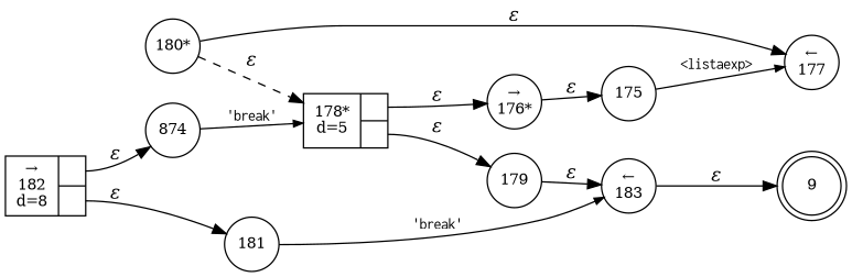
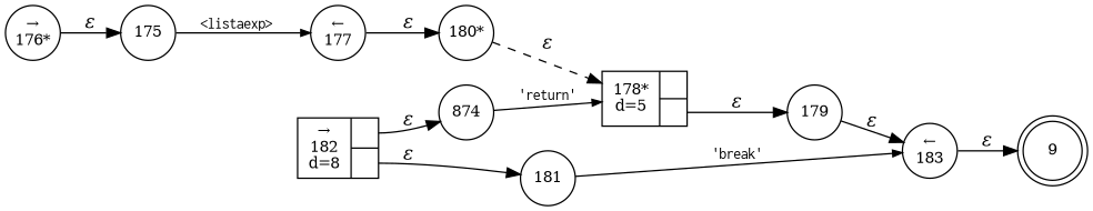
  digraph {
    rankdir=LR
    node [fixedsize=true fontsize=11 shape=circle peripheries=1]
    edge [fontname="Times-Italic"]
    n1 [label=9 shape=doublecircle width=.6 peripheries=""]
    n2 [label=175 width=.55]
    n3 [label="&larr;\n177" width=.55]
    n4 [label="180*" width=.55]
    n5 [label=874 width=.55]
    n6 [fixedsize=false label="{178*\nd=5|{<p0>|<p1>}}" shape=record]
    n7 [label=179 width=.55]
    n8 [label="&rarr;\n176*" width=.55]
    n9 [label="&larr;\n183" width=.55]
    n10 [fixedsize=false label="{&rarr;\n182\nd=8|{<p0>|<p1>}}" shape=record]
    n11 [label=181 width=.55]
    n2 -> n3 [arrowhead=normal arrowsize=.7 fontname=Courier fontsize=11 label="<listaexp>"]
-   n4 -> n3 [label="&epsilon;"]
+   n3 -> n4 [label="&epsilon;"]
    n4 -> n6 [label="&epsilon;" style=dashed]
-   n5 -> n6 [arrowhead=normal arrowsize=.7 fontname=Courier fontsize=11 label="'break'"]
+   n5 -> n6 [arrowhead=normal arrowsize=.7 fontname=Courier fontsize=11 label="'return'"]
    n6 -> n7 [label="&epsilon;" tailport=p1]
-   n6 -> n8 [label="&epsilon;" tailport=p0]
    n7 -> n9 [label="&epsilon;"]
    n8 -> n2 [label="&epsilon;"]
    n9 -> n1 [label="&epsilon;"]
    n10 -> n5 [label="&epsilon;" tailport=p0]
    n10 -> n11 [label="&epsilon;" tailport=p1]
    n11 -> n9 [arrowhead=normal arrowsize=.7 fontname=Courier fontsize=11 label="'break'"]
  }
